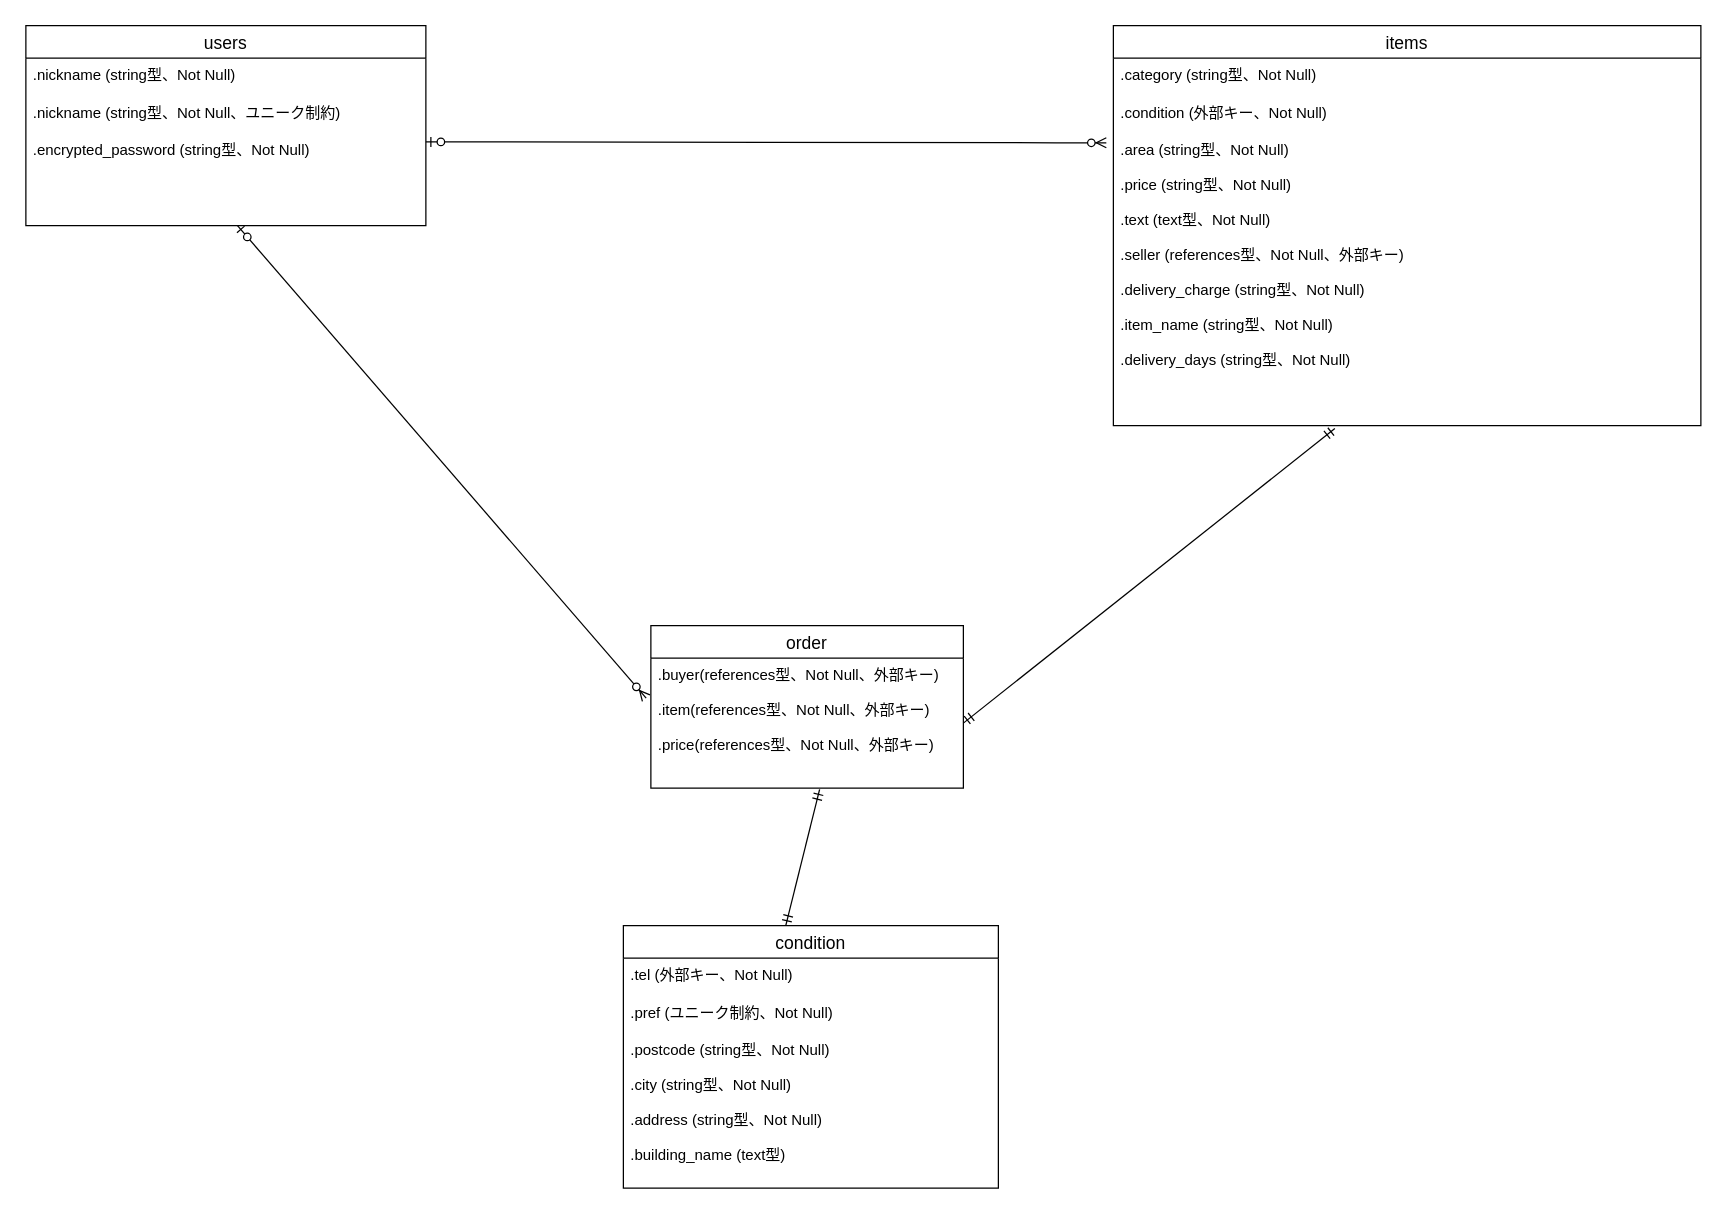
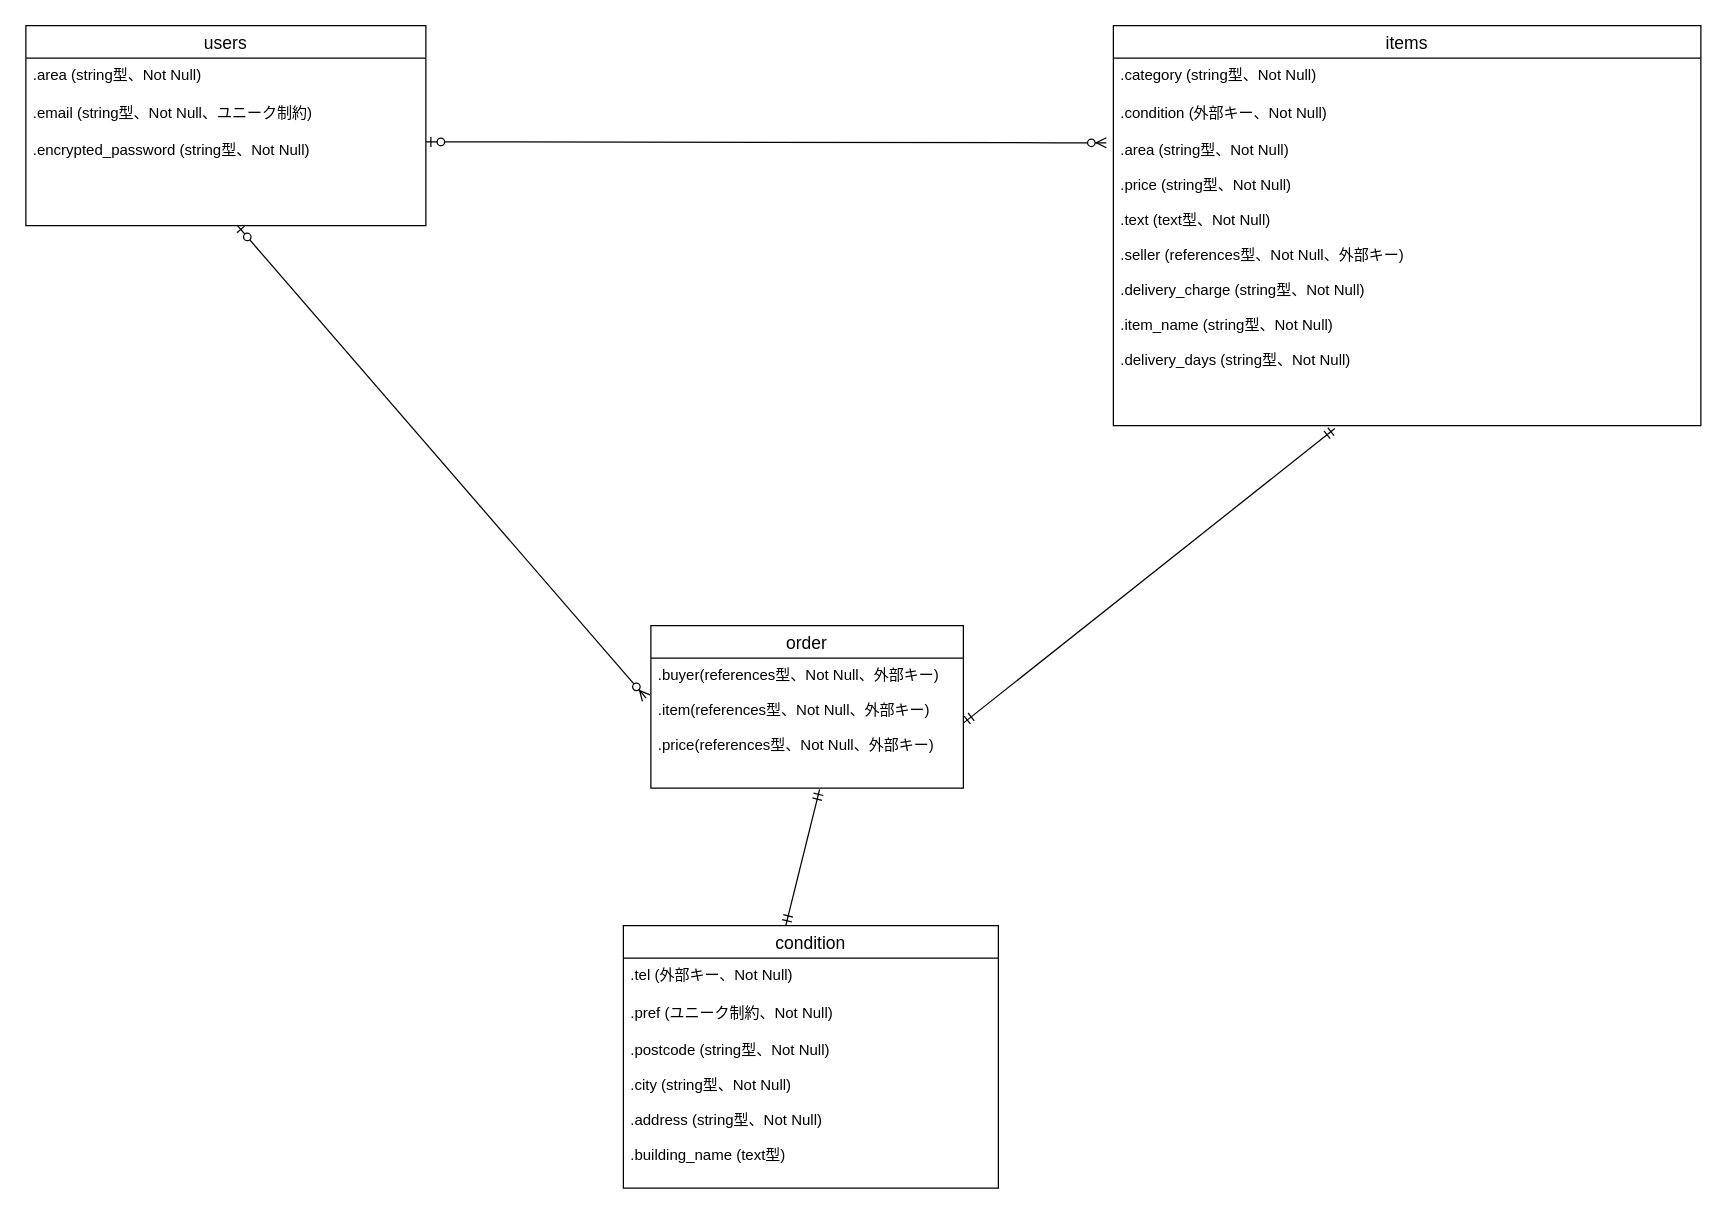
  <mxCell id="0" />
  <mxCell id="1" parent="0" />
  <mxCell id="2" value="users" style="swimlane;fontStyle=0;childLayout=stackLayout;horizontal=1;startSize=26;horizontalStack=0;resizeParent=1;resizeParentMax=0;resizeLast=0;collapsible=1;marginBottom=0;align=center;fontSize=14;" parent="1" vertex="1"><mxGeometry x="20" y="20" width="320" height="160" as="geometry" /></mxCell>
- <mxCell id="3" value=".nickname (string型、Not Null)" style="text;strokeColor=none;fillColor=none;spacingLeft=4;spacingRight=4;overflow=hidden;rotatable=0;points=[[0,0.5],[1,0.5]];portConstraint=eastwest;fontSize=12;" parent="2" vertex="1"><mxGeometry y="26" width="320" height="30" as="geometry" /></mxCell>
- <mxCell id="4" value=".nickname (string型、Not Null、ユニーク制約)&#10;&#10;." style="text;strokeColor=none;fillColor=none;spacingLeft=4;spacingRight=4;overflow=hidden;rotatable=0;points=[[0,0.5],[1,0.5]];portConstraint=eastwest;fontSize=12;" parent="2" vertex="1"><mxGeometry y="56" width="320" height="30" as="geometry" /></mxCell>
+ <mxCell id="3" value=".area (string型、Not Null)" style="text;strokeColor=none;fillColor=none;spacingLeft=4;spacingRight=4;overflow=hidden;rotatable=0;points=[[0,0.5],[1,0.5]];portConstraint=eastwest;fontSize=12;" parent="2" vertex="1"><mxGeometry y="26" width="320" height="30" as="geometry" /></mxCell>
+ <mxCell id="4" value=".email (string型、Not Null、ユニーク制約)&#10;&#10;." style="text;strokeColor=none;fillColor=none;spacingLeft=4;spacingRight=4;overflow=hidden;rotatable=0;points=[[0,0.5],[1,0.5]];portConstraint=eastwest;fontSize=12;" parent="2" vertex="1"><mxGeometry y="56" width="320" height="30" as="geometry" /></mxCell>
  <mxCell id="5" value=".encrypted_password (string型、Not Null)" style="text;strokeColor=none;fillColor=none;spacingLeft=4;spacingRight=4;overflow=hidden;rotatable=0;points=[[0,0.5],[1,0.5]];portConstraint=eastwest;fontSize=12;" parent="2" vertex="1"><mxGeometry y="86" width="320" height="74" as="geometry" /></mxCell>
  <mxCell id="6" value="order" style="swimlane;fontStyle=0;childLayout=stackLayout;horizontal=1;startSize=26;horizontalStack=0;resizeParent=1;resizeParentMax=0;resizeLast=0;collapsible=1;marginBottom=0;align=center;fontSize=14;" parent="1" vertex="1"><mxGeometry x="520" y="500" width="250" height="130" as="geometry" /></mxCell>
  <mxCell id="7" value=".buyer(references型、Not Null、外部キー)&#10;&#10;.item(references型、Not Null、外部キー)&#10;&#10;.price(references型、Not Null、外部キー)" style="text;strokeColor=none;fillColor=none;spacingLeft=4;spacingRight=4;overflow=hidden;rotatable=0;points=[[0,0.5],[1,0.5]];portConstraint=eastwest;fontSize=12;" parent="6" vertex="1"><mxGeometry y="26" width="250" height="104" as="geometry" /></mxCell>
  <mxCell id="8" value="items" style="swimlane;fontStyle=0;childLayout=stackLayout;horizontal=1;startSize=26;horizontalStack=0;resizeParent=1;resizeParentMax=0;resizeLast=0;collapsible=1;marginBottom=0;align=center;fontSize=14;" parent="1" vertex="1"><mxGeometry x="890" y="20" width="470" height="320" as="geometry" /></mxCell>
  <mxCell id="9" value=".category (string型、Not Null)" style="text;strokeColor=none;fillColor=none;spacingLeft=4;spacingRight=4;overflow=hidden;rotatable=0;points=[[0,0.5],[1,0.5]];portConstraint=eastwest;fontSize=12;" parent="8" vertex="1"><mxGeometry y="26" width="470" height="30" as="geometry" /></mxCell>
  <mxCell id="10" value=".condition (外部キー、Not Null)" style="text;strokeColor=none;fillColor=none;spacingLeft=4;spacingRight=4;overflow=hidden;rotatable=0;points=[[0,0.5],[1,0.5]];portConstraint=eastwest;fontSize=12;" parent="8" vertex="1"><mxGeometry y="56" width="470" height="30" as="geometry" /></mxCell>
  <mxCell id="11" value=".area (string型、Not Null)&#10;&#10;.price (string型、Not Null)&#10;&#10;.text (text型、Not Null)&#10;&#10;.seller (references型、Not Null、外部キー)&#10;&#10;.delivery_charge (string型、Not Null)&#10;&#10;.item_name (string型、Not Null)&#10;&#10;.delivery_days (string型、Not Null)" style="text;strokeColor=none;fillColor=none;spacingLeft=4;spacingRight=4;overflow=hidden;rotatable=0;points=[[0,0.5],[1,0.5]];portConstraint=eastwest;fontSize=12;align=left;" parent="8" vertex="1"><mxGeometry y="86" width="470" height="234" as="geometry" /></mxCell>
  <mxCell id="12" value="" style="edgeStyle=entityRelationEdgeStyle;fontSize=12;html=1;endArrow=ERzeroToMany;startArrow=ERzeroToOne;entryX=-0.012;entryY=0.033;entryDx=0;entryDy=0;entryPerimeter=0;exitX=1;exitY=0.095;exitDx=0;exitDy=0;exitPerimeter=0;" parent="1" source="5" target="11" edge="1"><mxGeometry width="100" height="100" relative="1" as="geometry"><mxPoint x="230" y="190" as="sourcePoint" /><mxPoint x="490" y="189" as="targetPoint" /></mxGeometry></mxCell>
  <mxCell id="13" value="" style="fontSize=12;html=1;endArrow=ERzeroToMany;startArrow=ERzeroToOne;exitX=0.529;exitY=1;exitDx=0;exitDy=0;exitPerimeter=0;entryX=-0.015;entryY=0.308;entryDx=0;entryDy=0;entryPerimeter=0;" parent="1" source="5" target="7" edge="1"><mxGeometry width="100" height="100" relative="1" as="geometry"><mxPoint x="130" y="270" as="sourcePoint" /><mxPoint x="256" y="502.01" as="targetPoint" /></mxGeometry></mxCell>
  <mxCell id="14" value="" style="fontSize=12;html=1;endArrow=ERmandOne;startArrow=ERmandOne;exitX=1;exitY=0.5;exitDx=0;exitDy=0;entryX=0.377;entryY=1.01;entryDx=0;entryDy=0;entryPerimeter=0;" parent="1" source="7" target="11" edge="1"><mxGeometry width="100" height="100" relative="1" as="geometry"><mxPoint x="460" y="491" as="sourcePoint" /><mxPoint x="870" y="330" as="targetPoint" /></mxGeometry></mxCell>
  <mxCell id="15" value="condition" style="swimlane;fontStyle=0;childLayout=stackLayout;horizontal=1;startSize=26;horizontalStack=0;resizeParent=1;resizeParentMax=0;resizeLast=0;collapsible=1;marginBottom=0;align=center;fontSize=14;" parent="1" vertex="1"><mxGeometry x="498" y="740" width="300" height="210" as="geometry" /></mxCell>
  <mxCell id="16" value=".tel (外部キー、Not Null)" style="text;strokeColor=none;fillColor=none;spacingLeft=4;spacingRight=4;overflow=hidden;rotatable=0;points=[[0,0.5],[1,0.5]];portConstraint=eastwest;fontSize=12;" parent="15" vertex="1"><mxGeometry y="26" width="300" height="30" as="geometry" /></mxCell>
  <mxCell id="17" value=".pref (ユニーク制約、Not Null)" style="text;strokeColor=none;fillColor=none;spacingLeft=4;spacingRight=4;overflow=hidden;rotatable=0;points=[[0,0.5],[1,0.5]];portConstraint=eastwest;fontSize=12;" parent="15" vertex="1"><mxGeometry y="56" width="300" height="30" as="geometry" /></mxCell>
  <mxCell id="18" value=".postcode (string型、Not Null)&#10;&#10;.city (string型、Not Null)&#10;&#10;.address (string型、Not Null)&#10;&#10;.building_name (text型)" style="text;strokeColor=none;fillColor=none;spacingLeft=4;spacingRight=4;overflow=hidden;rotatable=0;points=[[0,0.5],[1,0.5]];portConstraint=eastwest;fontSize=12;" parent="15" vertex="1"><mxGeometry y="86" width="300" height="124" as="geometry" /></mxCell>
  <mxCell id="19" value="" style="fontSize=12;html=1;endArrow=ERmandOne;startArrow=ERmandOne;entryX=0.54;entryY=1.01;entryDx=0;entryDy=0;entryPerimeter=0;exitX=0.433;exitY=0;exitDx=0;exitDy=0;exitPerimeter=0;" parent="1" source="15" target="7" edge="1"><mxGeometry width="100" height="100" relative="1" as="geometry"><mxPoint x="410" y="690" as="sourcePoint" /><mxPoint x="368" y="573.008" as="targetPoint" /></mxGeometry></mxCell>
